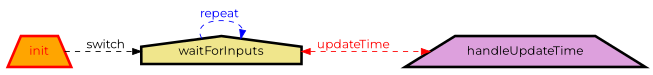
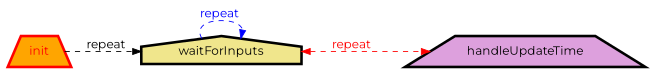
  digraph {
    fontname=Montserrat
    rankdir=LR
    node [color=black fontcolor=black fontname=Montserrat penwidth=3 shape=trapezium style=filled]
    edge [fontname=Montserrat style=dashed]
    init [color=red fillcolor=orange fontcolor=red]
    waitForInputs [fillcolor=khaki shape=house]
    handleUpdateTime [fillcolor=plum]
-   init -> waitForInputs [color=black fontcolor=black label=switch]
+   init -> waitForInputs [color=black fontcolor=black label=repeat]
    waitForInputs -> waitForInputs [color=blue fontcolor=blue label="repeat "]
-   waitForInputs -> handleUpdateTime [color=red dir=both fontcolor=red label=updateTime]
+   waitForInputs -> handleUpdateTime [color=red dir=both fontcolor=red label="repeat "]
  }
